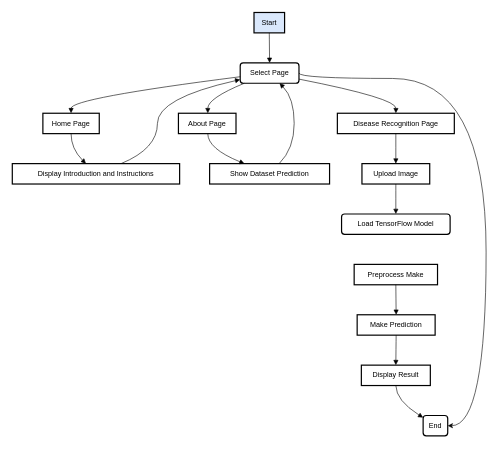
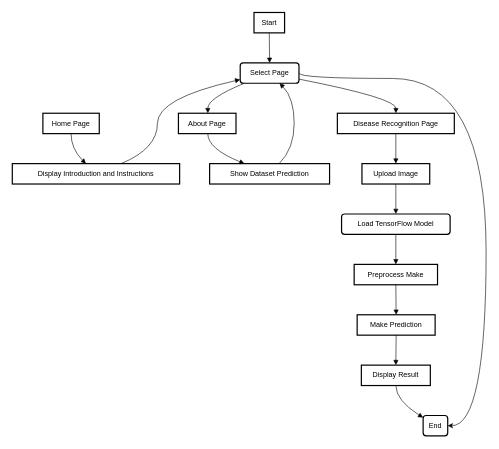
  <mxCell id="0" />
  <mxCell id="1" parent="0" />
- <mxCell id="2" value="Start" style="whiteSpace=wrap;strokeWidth=2;fillColor=#dae8fc;" vertex="1" parent="1"><mxGeometry x="423" y="20" width="51" height="34" as="geometry" /></mxCell>
+ <mxCell id="2" value="Start" style="whiteSpace=wrap;strokeWidth=2;" vertex="1" parent="1"><mxGeometry x="423" y="20" width="51" height="34" as="geometry" /></mxCell>
  <mxCell id="3" style="edgeStyle=orthogonalEdgeStyle;rounded=0;orthogonalLoop=1;jettySize=auto;html=1;exitX=1;exitY=0.5;exitDx=0;exitDy=0;entryX=1;entryY=0.5;entryDx=0;entryDy=0;curved=1;" edge="1" parent="1" source="4" target="15"><mxGeometry relative="1" as="geometry"><Array as="points"><mxPoint x="498" y="130" /><mxPoint x="810" y="130" /><mxPoint x="810" y="709" /></Array></mxGeometry></mxCell>
  <mxCell id="4" value="Select Page" style="whiteSpace=wrap;strokeWidth=2;rounded=1;" vertex="1" parent="1"><mxGeometry x="400" y="104" width="98" height="34" as="geometry" /></mxCell>
  <mxCell id="5" value="Home Page" style="whiteSpace=wrap;strokeWidth=2;" vertex="1" parent="1"><mxGeometry x="71" y="188" width="94" height="34" as="geometry" /></mxCell>
  <mxCell id="6" value="Display Introduction and Instructions" style="whiteSpace=wrap;strokeWidth=2;" vertex="1" parent="1"><mxGeometry x="20" y="272" width="279" height="34" as="geometry" /></mxCell>
  <mxCell id="7" value="About Page" style="whiteSpace=wrap;strokeWidth=2;" vertex="1" parent="1"><mxGeometry x="297" y="188" width="96" height="34" as="geometry" /></mxCell>
  <mxCell id="8" value="Show Dataset Prediction" style="whiteSpace=wrap;strokeWidth=2;" vertex="1" parent="1"><mxGeometry x="349" y="272" width="200" height="34" as="geometry" /></mxCell>
  <mxCell id="9" value="Disease Recognition Page" style="whiteSpace=wrap;strokeWidth=2;" vertex="1" parent="1"><mxGeometry x="562" y="188" width="195" height="34" as="geometry" /></mxCell>
  <mxCell id="10" value="Upload Image" style="whiteSpace=wrap;strokeWidth=2;" vertex="1" parent="1"><mxGeometry x="603" y="272" width="113" height="34" as="geometry" /></mxCell>
  <mxCell id="11" value="Load TensorFlow Model" style="whiteSpace=wrap;strokeWidth=2;rounded=1;" vertex="1" parent="1"><mxGeometry x="569" y="356" width="181" height="34" as="geometry" /></mxCell>
  <mxCell id="12" value="Preprocess Make" style="whiteSpace=wrap;strokeWidth=2;" vertex="1" parent="1"><mxGeometry x="590" y="440" width="139" height="34" as="geometry" /></mxCell>
  <mxCell id="13" value="Make Prediction" style="whiteSpace=wrap;strokeWidth=2;" vertex="1" parent="1"><mxGeometry x="595" y="524" width="130" height="34" as="geometry" /></mxCell>
  <mxCell id="14" value="Display Result" style="whiteSpace=wrap;strokeWidth=2;" vertex="1" parent="1"><mxGeometry x="602" y="608" width="115" height="34" as="geometry" /></mxCell>
  <mxCell id="15" value="End" style="whiteSpace=wrap;strokeWidth=2;rounded=1;" vertex="1" parent="1"><mxGeometry x="705" y="692" width="41" height="34" as="geometry" /></mxCell>
  <mxCell id="16" value="" style="curved=1;startArrow=none;endArrow=block;exitX=0.5;exitY=1;entryX=0.5;entryY=0;rounded=0;" edge="1" parent="1" source="2" target="4"><mxGeometry relative="1" as="geometry"><Array as="points" /></mxGeometry></mxCell>
- <mxCell id="17" value="" style="curved=1;startArrow=none;endArrow=block;exitX=0;exitY=0.68;entryX=0.5;entryY=0;rounded=0;" edge="1" parent="1" source="4" target="5"><mxGeometry relative="1" as="geometry"><Array as="points"><mxPoint x="118" y="163" /></Array></mxGeometry></mxCell>
  <mxCell id="18" value="" style="curved=1;startArrow=none;endArrow=block;exitX=0.5;exitY=1;entryX=0.44;entryY=0;rounded=0;" edge="1" parent="1" source="5" target="6"><mxGeometry relative="1" as="geometry"><Array as="points"><mxPoint x="118" y="247" /></Array></mxGeometry></mxCell>
  <mxCell id="19" value="" style="curved=1;startArrow=none;endArrow=block;exitX=0.65;exitY=0;entryX=0;entryY=0.82;rounded=0;" edge="1" parent="1" source="6" target="4"><mxGeometry relative="1" as="geometry"><Array as="points"><mxPoint x="262" y="247" /><mxPoint x="262" y="163" /></Array></mxGeometry></mxCell>
  <mxCell id="20" value="" style="curved=1;startArrow=none;endArrow=block;exitX=0.07;exitY=1;entryX=0.51;entryY=0;rounded=0;" edge="1" parent="1" source="4" target="7"><mxGeometry relative="1" as="geometry"><Array as="points"><mxPoint x="346" y="163" /></Array></mxGeometry></mxCell>
  <mxCell id="21" value="" style="curved=1;startArrow=none;endArrow=block;exitX=0.51;exitY=1;entryX=0.29;entryY=0;rounded=0;" edge="1" parent="1" source="7" target="8"><mxGeometry relative="1" as="geometry"><Array as="points"><mxPoint x="346" y="247" /></Array></mxGeometry></mxCell>
  <mxCell id="22" value="" style="curved=1;startArrow=none;endArrow=block;exitX=0.58;exitY=0;entryX=0.67;entryY=1;rounded=0;" edge="1" parent="1" source="8" target="4"><mxGeometry relative="1" as="geometry"><Array as="points"><mxPoint x="490" y="247" /><mxPoint x="490" y="163" /></Array></mxGeometry></mxCell>
  <mxCell id="23" value="" style="curved=1;startArrow=none;endArrow=block;exitX=0.99;exitY=0.79;entryX=0.5;entryY=0;rounded=0;" edge="1" parent="1" source="4" target="9"><mxGeometry relative="1" as="geometry"><Array as="points"><mxPoint x="660" y="163" /></Array></mxGeometry></mxCell>
  <mxCell id="24" value="" style="curved=1;startArrow=none;endArrow=block;exitX=0.5;exitY=1;entryX=0.5;entryY=0;rounded=0;" edge="1" parent="1" source="9" target="10"><mxGeometry relative="1" as="geometry"><Array as="points" /></mxGeometry></mxCell>
  <mxCell id="25" value="" style="curved=1;startArrow=none;endArrow=block;exitX=0.5;exitY=1;entryX=0.5;entryY=0;rounded=0;" edge="1" parent="1" target="11"><mxGeometry relative="1" as="geometry"><Array as="points" /><mxPoint x="659.5" y="306" as="sourcePoint" /></mxGeometry></mxCell>
+ <mxCell id="26" value="" style="curved=1;startArrow=none;endArrow=block;exitX=0.5;exitY=1;entryX=0.5;entryY=0;rounded=0;" edge="1" parent="1" source="11" target="12"><mxGeometry relative="1" as="geometry"><Array as="points" /></mxGeometry></mxCell>
  <mxCell id="27" value="" style="curved=1;startArrow=none;endArrow=block;exitX=0.5;exitY=1;entryX=0.5;entryY=0;rounded=0;" edge="1" parent="1" source="12" target="13"><mxGeometry relative="1" as="geometry"><Array as="points" /></mxGeometry></mxCell>
  <mxCell id="28" value="" style="curved=1;startArrow=none;endArrow=block;exitX=0.5;exitY=1;entryX=0.5;entryY=0;rounded=0;" edge="1" parent="1" source="13" target="14"><mxGeometry relative="1" as="geometry"><Array as="points" /></mxGeometry></mxCell>
  <mxCell id="29" value="" style="curved=1;startArrow=none;endArrow=block;exitX=0.5;exitY=1;entryX=0.01;entryY=0.11;rounded=0;" edge="1" parent="1" source="14" target="15"><mxGeometry relative="1" as="geometry"><Array as="points"><mxPoint x="660" y="667" /></Array></mxGeometry></mxCell>
